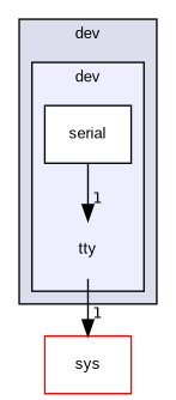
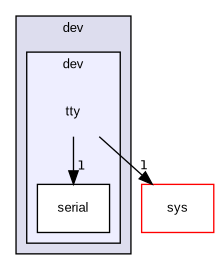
  digraph {
    compound=true
    fontname="Liberation Sans"
    node [fontname="Liberation Sans" fontsize=10 shape=box fillcolor=white style=filled]
    edge [fontname="Liberation Sans" headlabel=1 labeldistance=1.5 labelfontname=Helvetica labelfontsize=10]
    n1 [label=tty shape=plaintext fillcolor="" style=""]
    n2 [label=serial]
    n3 [color=red label=sys]
    subgraph cluster_1 {
      bgcolor="#ddddee"
      fontsize=10
      label=dev
      pencolor=black
      subgraph cluster_2 {
        bgcolor="#eeeeff"
        fontsize=10
        label=dev
        pencolor=black
        n1
        n2
      }
    }
-   n2 -> n1
+   n1 -> n2
    n1 -> n3
  }
